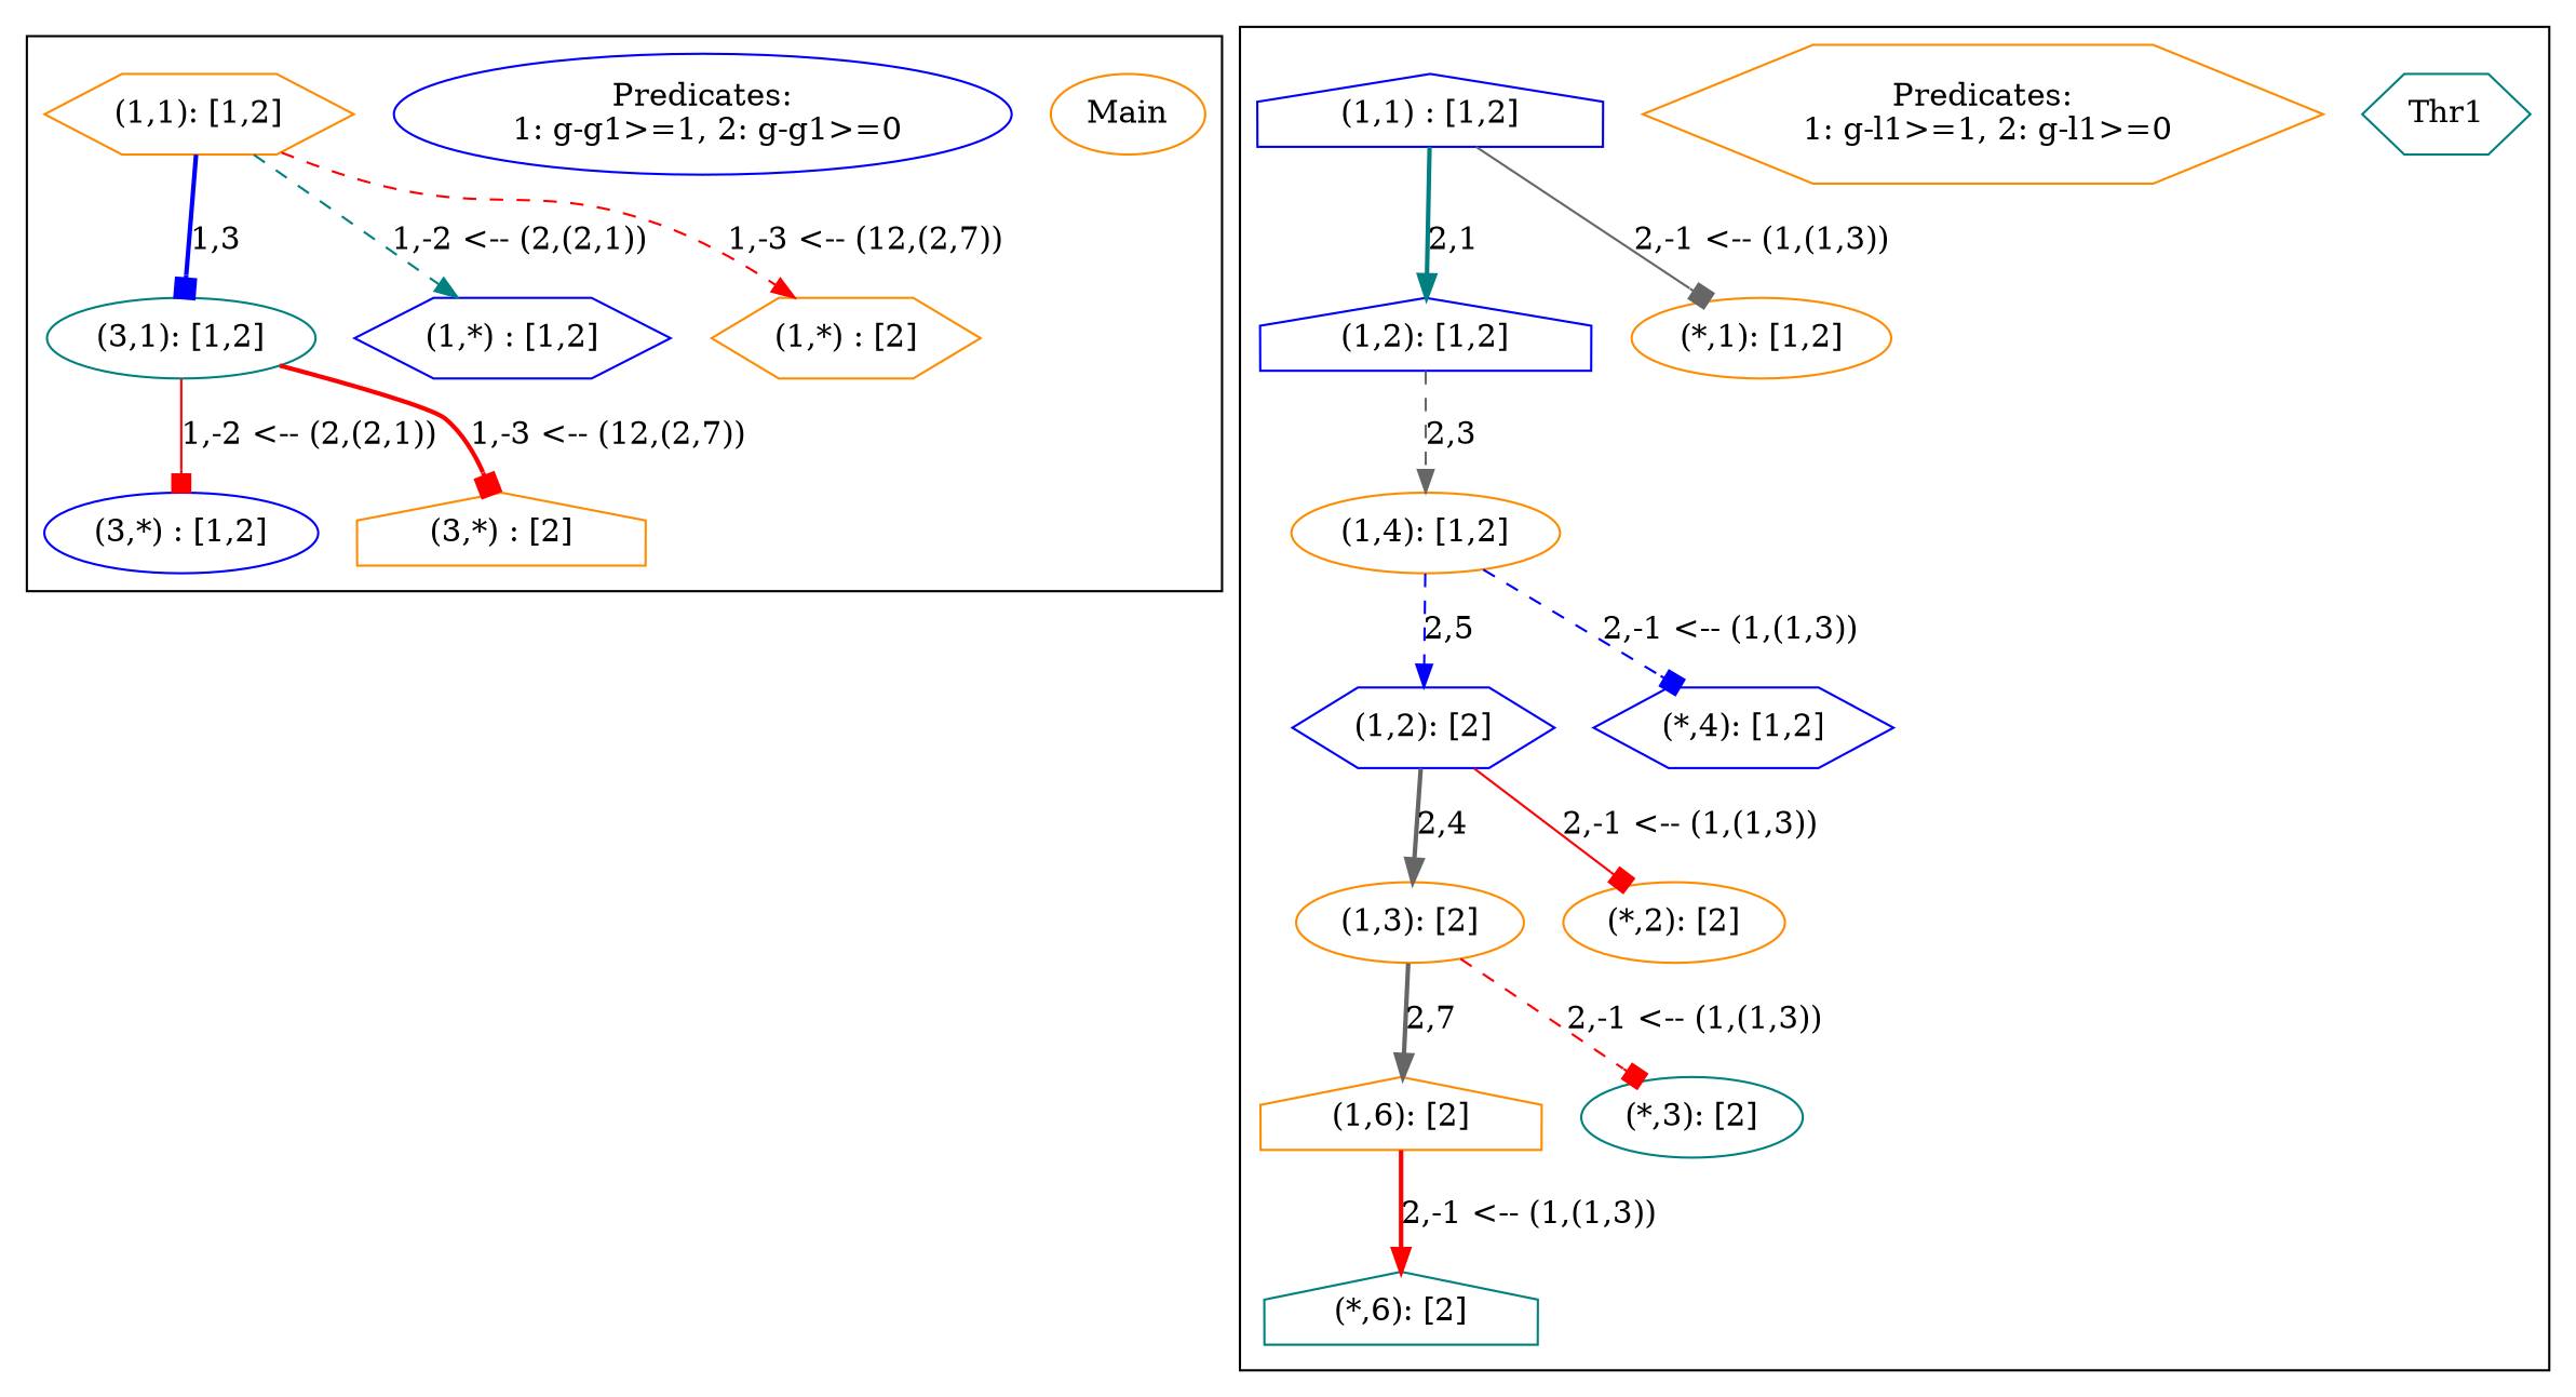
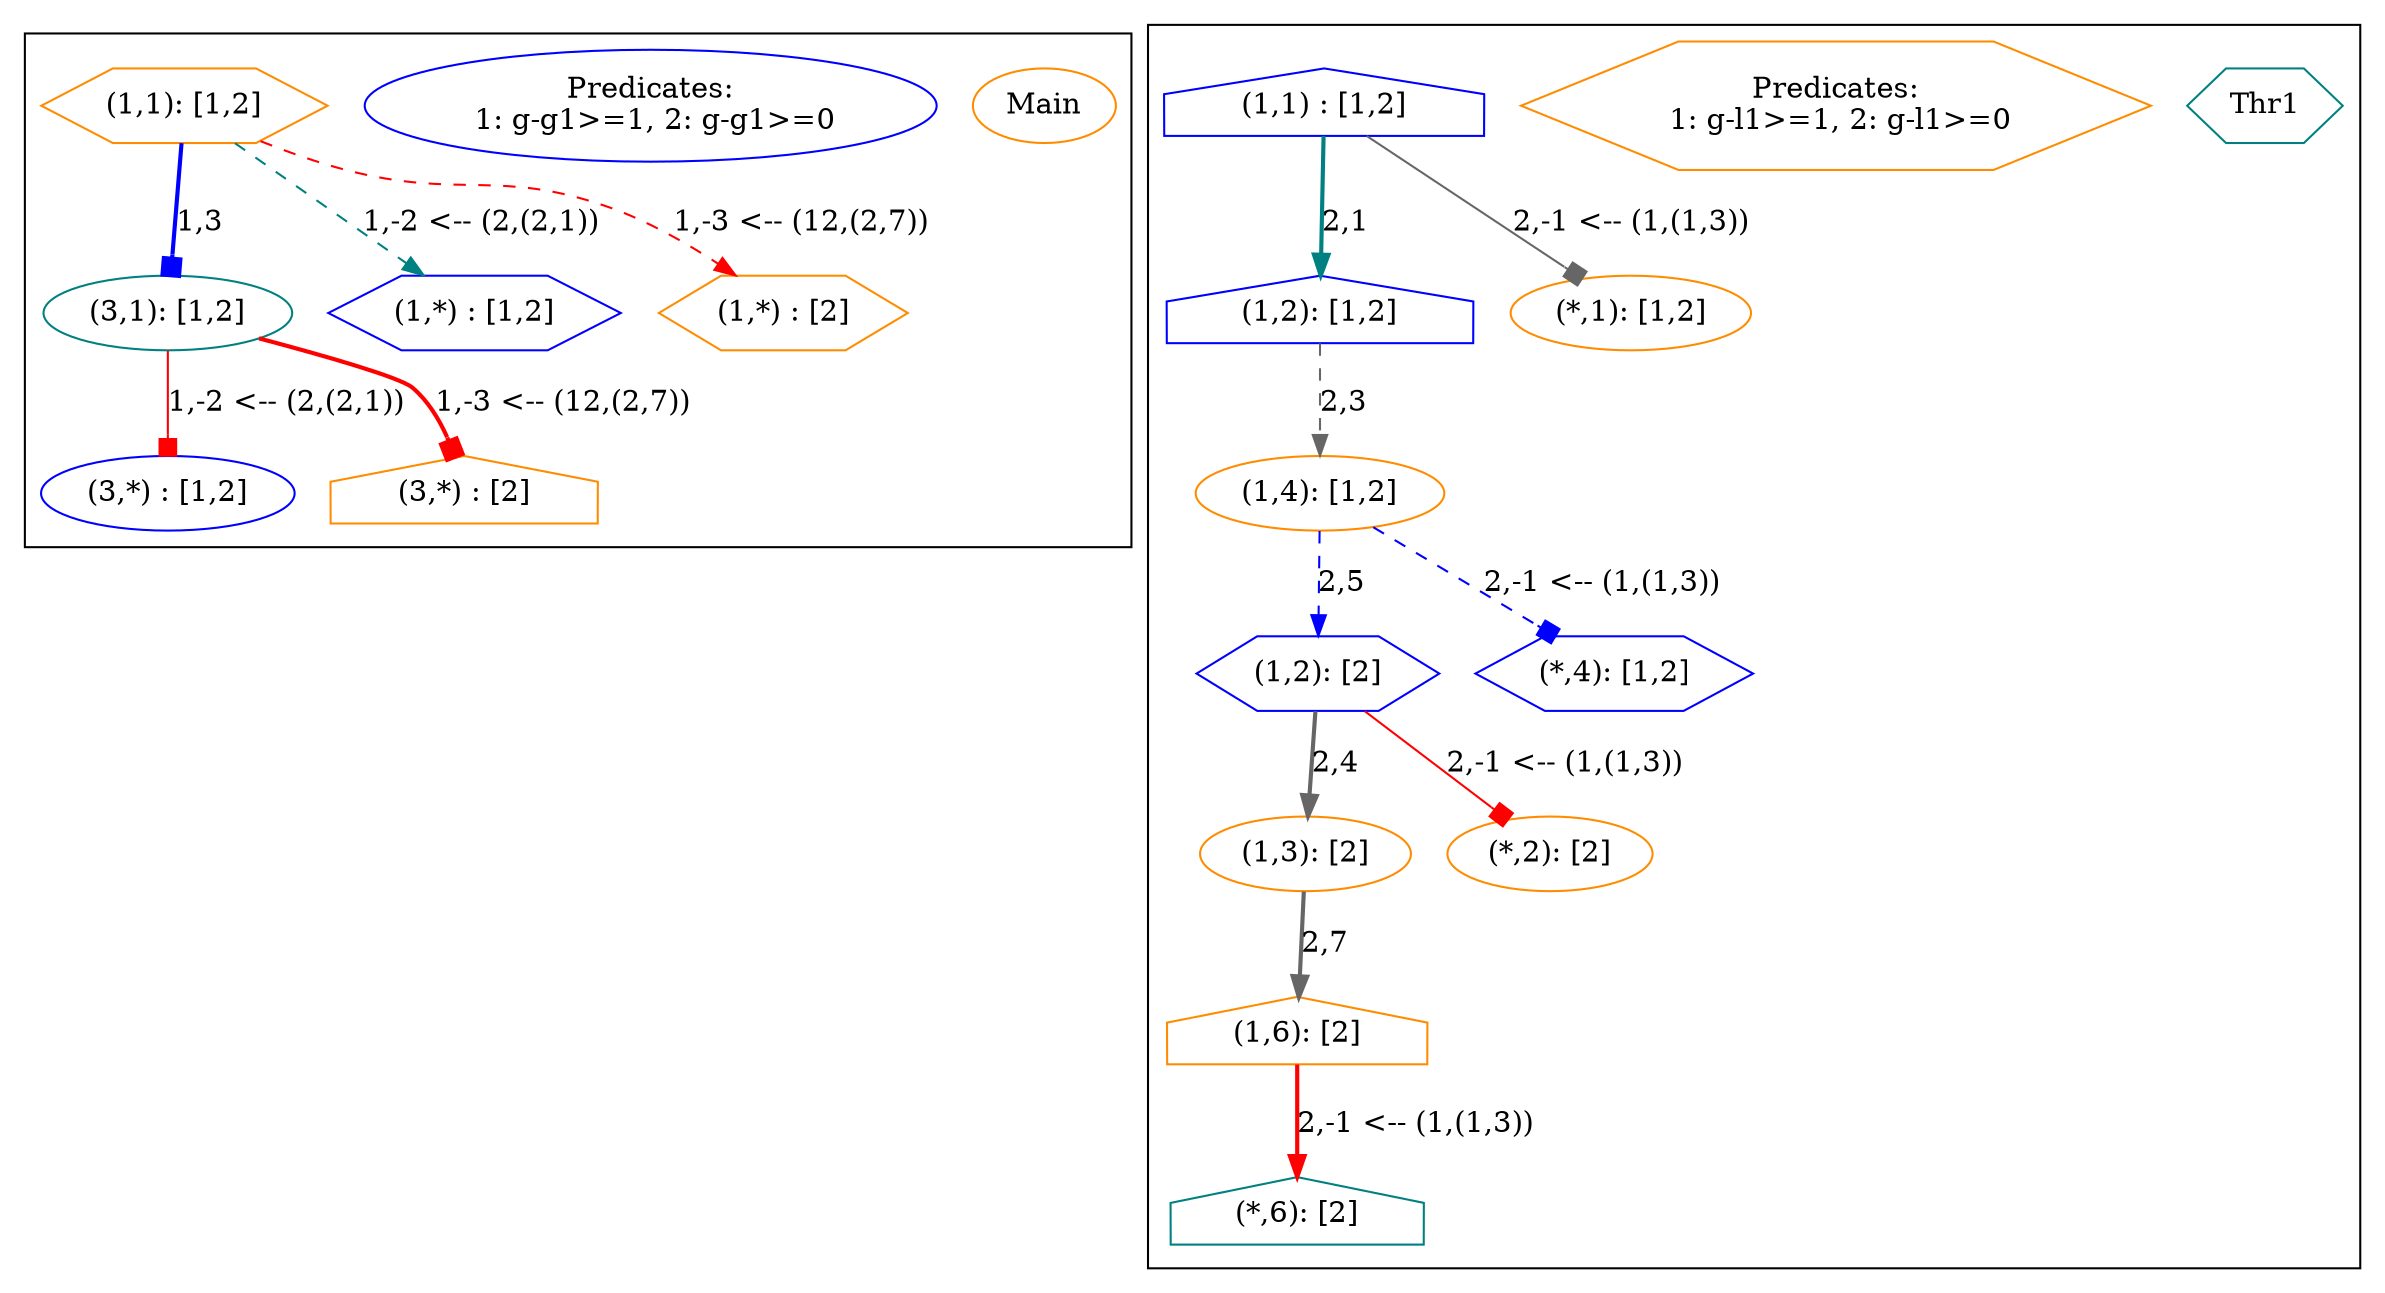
  digraph {
    node [color=darkorange shape=ellipse]
    edge [arrowhead=normal color=red style=bold]
    Main
    n2 [color=blue label="Predicates:\n 1: g-g1>=1, 2: g-g1>=0"]
    n3 [label="(1,1): [1,2]" shape=hexagon]
    n4 [color=teal label="(3,1): [1,2]"]
    n5 [color=blue label="(1,*) : [1,2]" shape=hexagon]
    n6 [label="(1,*) : [2]" shape=hexagon]
    n7 [color=blue label="(3,*) : [1,2]"]
    n8 [label="(3,*) : [2]" shape=house]
    Thr1 [color=teal shape=hexagon]
    n10 [label="Predicates:\n 1: g-l1>=1, 2: g-l1>=0" shape=hexagon]
    n11 [color=blue label="(1,1) : [1,2]" shape=house]
    n12 [color=blue label="(1,2): [1,2]" shape=house]
    n13 [label="(*,1): [1,2]"]
    n14 [label="(1,4): [1,2]"]
    n15 [color=blue label="(1,2): [2]" shape=hexagon]
    n16 [color=blue label="(*,4): [1,2]" shape=hexagon]
    n17 [label="(1,3): [2]"]
    n18 [label="(*,2): [2]"]
    n19 [label="(1,6): [2]" shape=house]
-   n20 [color=teal label="(*,3): [2]"]
    n21 [color=teal label="(*,6): [2]" shape=house]
    subgraph cluster_1 {
      Main
      n2
      n3
      n4
      n5
      n6
      n7
      n8
    }
    subgraph cluster_2 {
      Thr1
      n10
      n11
      n12
      n13
      n14
      n15
      n16
      n17
      n18
      n19
-     n20
      n21
    }
    n3 -> n4 [arrowhead=box color=blue label="1,3"]
    n3 -> n5 [color=teal label="1,-2 <-- (2,(2,1))" style=dashed]
    n3 -> n6 [label="1,-3 <-- (12,(2,7))" style=dashed]
    n4 -> n7 [arrowhead=box label="1,-2 <-- (2,(2,1))" style=solid]
    n4 -> n8 [arrowhead=box label="1,-3 <-- (12,(2,7))"]
    n11 -> n12 [color=teal label="2,1"]
    n11 -> n13 [arrowhead=box color=gray40 label="2,-1 <-- (1,(1,3))" style=solid]
    n12 -> n14 [color=gray40 label="2,3" style=dashed]
    n14 -> n15 [color=blue label="2,5" style=dashed]
    n14 -> n16 [arrowhead=box color=blue label="2,-1 <-- (1,(1,3))" style=dashed]
    n15 -> n17 [color=gray40 label="2,4"]
    n15 -> n18 [arrowhead=box label="2,-1 <-- (1,(1,3))" style=solid]
    n17 -> n19 [color=gray40 label="2,7"]
-   n17 -> n20 [arrowhead=box label="2,-1 <-- (1,(1,3))" style=dashed]
    n19 -> n21 [label="2,-1 <-- (1,(1,3))"]
  }
